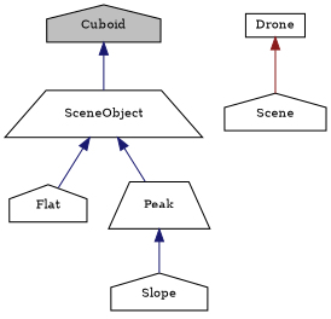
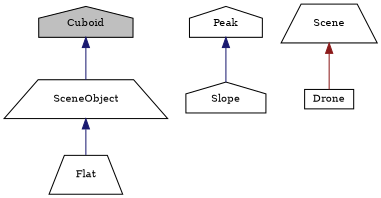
  digraph {
    fontname="DejaVu Serif"
    node [color=black fillcolor=white fontname="DejaVu Serif" fontsize=10 shape=house style=filled]
    edge [color=midnightblue dir=back fontname="DejaVu Serif" fontsize=10 labelfontname=Helvetica labelfontsize=10 style=solid]
    n1 [fillcolor=grey75 fontcolor=black height=0.2 label=Cuboid width=0.4]
    n2 [height=0.2 label=SceneObject shape=trapezium width=0.4]
-   n3 [height=0.2 label=Flat width=0.4]
-   n4 [height=0.2 label=Peak shape=trapezium width=0.4]
+   n3 [height=0.2 label=Flat shape=trapezium width=0.4]
+   n4 [height=0.2 label=Peak width=0.4]
    n5 [height=0.2 label=Drone shape=box width=0.4]
-   n6 [height=0.2 label=Scene width=0.4]
+   n6 [height=0.2 label=Scene shape=trapezium width=0.4]
    n7 [height=0.2 label=Slope width=0.4]
    n1 -> n2
    n2 -> n3
-   n2 -> n4
    n4 -> n7
-   n5 -> n6 [color=firebrick4]
+   n6 -> n5 [color=firebrick4]
  }
